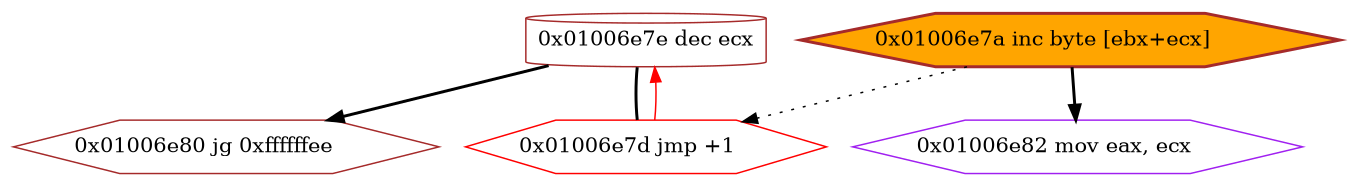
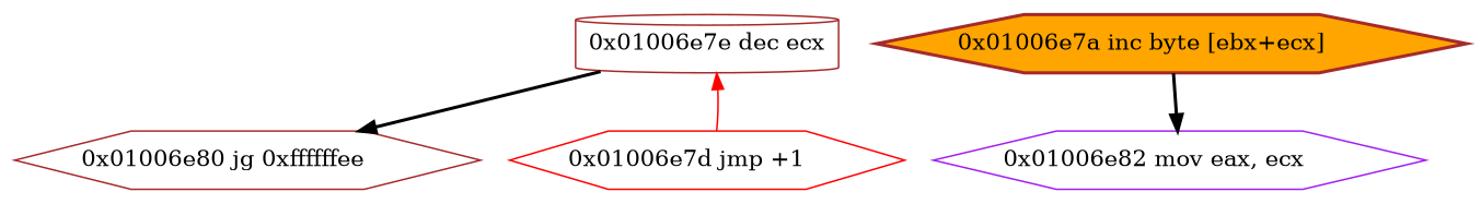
  digraph {
    fontname=cmr10
    labeljust=r
    node [color=brown labeljust=r shape=hexagon]
    edge [color=black style=bold]
    n1 [label="0x01006e7e dec ecx\l" shape=cylinder]
    n2 [color=red label="0x01006e7d jmp +1\l"]
    n3 [label="0x01006e80 jg 0xffffffee\l"]
    n4 [fillcolor=orange label="0x01006e7a inc byte [ebx+ecx]\l" style="bold, filled" labeljust=""]
    n5 [color=purple label="0x01006e82 mov eax, ecx\l"]
-   n1 -> n2 [arrowhead=none]
    n1 -> n3
    n2 -> n1 [color=red style=solid]
-   n4 -> n2 [style=dotted]
    n4 -> n5
  }
